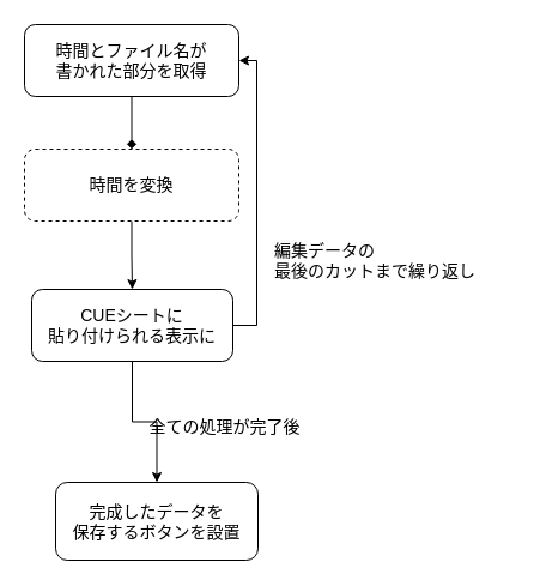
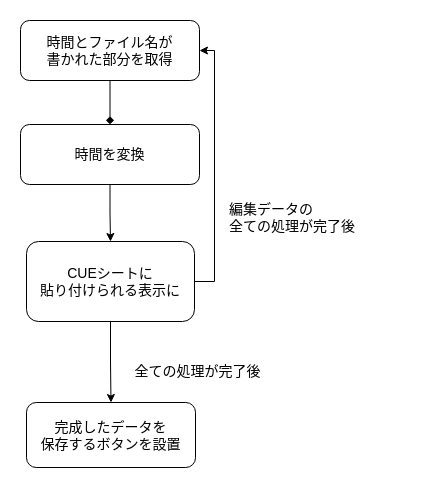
  <mxCell id="0" />
  <mxCell id="1" parent="0" />
  <mxCell id="2" value="" style="edgeStyle=orthogonalEdgeStyle;rounded=0;orthogonalLoop=1;jettySize=auto;html=1;fontSize=14;endArrow=diamond;" parent="1" source="3" target="5" edge="1"><mxGeometry relative="1" as="geometry" /></mxCell>
  <mxCell id="3" value="時間とファイル名が&lt;div style=&quot;font-size: 14px;&quot;&gt;書かれた部分を取得&lt;/div&gt;" style="rounded=1;whiteSpace=wrap;html=1;fontSize=14;" parent="1" vertex="1"><mxGeometry x="20" y="20" width="179" height="60" as="geometry" /></mxCell>
  <mxCell id="4" value="" style="edgeStyle=orthogonalEdgeStyle;rounded=0;orthogonalLoop=1;jettySize=auto;html=1;fontSize=14;" parent="1" source="5" target="8" edge="1"><mxGeometry relative="1" as="geometry" /></mxCell>
- <mxCell id="5" value="時間を変換" style="rounded=1;whiteSpace=wrap;html=1;fontSize=14;dashed=1;" parent="1" vertex="1"><mxGeometry x="20" y="124" width="179" height="60" as="geometry" /></mxCell>
+ <mxCell id="5" value="時間を変換" style="rounded=1;whiteSpace=wrap;html=1;fontSize=14;" parent="1" vertex="1"><mxGeometry x="20" y="124" width="179" height="60" as="geometry" /></mxCell>
  <mxCell id="6" style="edgeStyle=orthogonalEdgeStyle;rounded=0;orthogonalLoop=1;jettySize=auto;html=1;entryX=1;entryY=0.5;entryDx=0;entryDy=0;exitX=1;exitY=0.5;exitDx=0;exitDy=0;fontSize=14;" parent="1" source="8" target="3" edge="1"><mxGeometry relative="1" as="geometry"><mxPoint x="226" y="199" as="sourcePoint" /><mxPoint x="315" y="8" as="targetPoint" /></mxGeometry></mxCell>
  <mxCell id="7" value="" style="edgeStyle=orthogonalEdgeStyle;rounded=0;orthogonalLoop=1;jettySize=auto;html=1;fontSize=14;" parent="1" source="8" target="10" edge="1"><mxGeometry relative="1" as="geometry" /></mxCell>
- <mxCell id="8" value="CUEシートに&lt;div style=&quot;font-size: 14px;&quot;&gt;貼り付けられる表示に&lt;/div&gt;" style="rounded=1;whiteSpace=wrap;html=1;fontSize=14;" parent="1" vertex="1"><mxGeometry x="26" y="241" width="168" height="60" as="geometry" /></mxCell>
- <mxCell id="9" value="編集データの&lt;div&gt;最後のカットまで繰り返し&lt;/div&gt;" style="text;strokeColor=none;fillColor=none;align=left;verticalAlign=middle;spacingLeft=4;spacingRight=4;overflow=hidden;points=[[0,0.5],[1,0.5]];portConstraint=eastwest;rotatable=0;whiteSpace=wrap;html=1;fontSize=14;" parent="1" vertex="1"><mxGeometry x="223" y="193" width="201" height="48" as="geometry" /></mxCell>
- <mxCell id="10" value="完成したデータを&lt;div style=&quot;font-size: 14px;&quot;&gt;保存するボタンを設置&lt;/div&gt;" style="rounded=1;whiteSpace=wrap;html=1;fontSize=14;" parent="1" vertex="1"><mxGeometry x="46" y="402" width="169" height="65" as="geometry" /></mxCell>
- <mxCell id="11" value="全ての処理が完了後" style="text;html=1;align=center;verticalAlign=middle;whiteSpace=wrap;rounded=0;fontSize=14;" parent="1" vertex="1"><mxGeometry x="121" y="341" width="133" height="30" as="geometry" /></mxCell>
+ <mxCell id="8" value="CUEシートに&lt;div style=&quot;font-size: 14px;&quot;&gt;貼り付けられる表示に&lt;/div&gt;" style="rounded=1;whiteSpace=wrap;html=1;fontSize=14;" parent="1" vertex="1"><mxGeometry x="26" y="241" width="168" height="80" as="geometry" /></mxCell>
+ <mxCell id="9" value="編集データの&lt;div&gt;全ての処理が完了後&lt;/div&gt;" style="text;strokeColor=none;fillColor=none;align=left;verticalAlign=middle;spacingLeft=4;spacingRight=4;overflow=hidden;points=[[0,0.5],[1,0.5]];portConstraint=eastwest;rotatable=0;whiteSpace=wrap;html=1;fontSize=14;" parent="1" vertex="1"><mxGeometry x="223" y="193" width="201" height="48" as="geometry" /></mxCell>
+ <mxCell id="10" value="完成したデータを&lt;div style=&quot;font-size: 14px;&quot;&gt;保存するボタンを設置&lt;/div&gt;" style="rounded=1;whiteSpace=wrap;html=1;fontSize=14;" parent="1" vertex="1"><mxGeometry x="26" y="402" width="169" height="65" as="geometry" /></mxCell>
+ <mxCell id="11" value="全ての処理が完了後" style="text;html=1;align=center;verticalAlign=middle;whiteSpace=wrap;rounded=0;fontSize=14;" parent="1" vertex="1"><mxGeometry x="131" y="356" width="133" height="30" as="geometry" /></mxCell>
